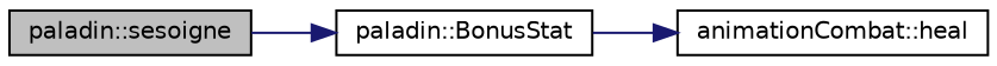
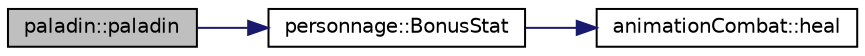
  digraph {
    rankdir=LR
    node [color=black fillcolor=white fontname=Helvetica fontsize=10 shape=record style=filled]
    edge [color=midnightblue fontname=Helvetica fontsize=10 labelfontname=Helvetica labelfontsize=10 style=solid]
-   n1 [fillcolor=grey75 fontcolor=black height=0.2 label="paladin::sesoigne" width=0.4]
-   n2 [height=0.2 label="paladin::BonusStat" width=0.4]
+   n1 [fillcolor=grey75 fontcolor=black height=0.2 label="paladin::paladin" width=0.4]
+   n2 [height=0.2 label="personnage::BonusStat" width=0.4]
    n3 [height=0.2 label="animationCombat::heal" width=0.4]
    n1 -> n2
    n2 -> n3
  }
